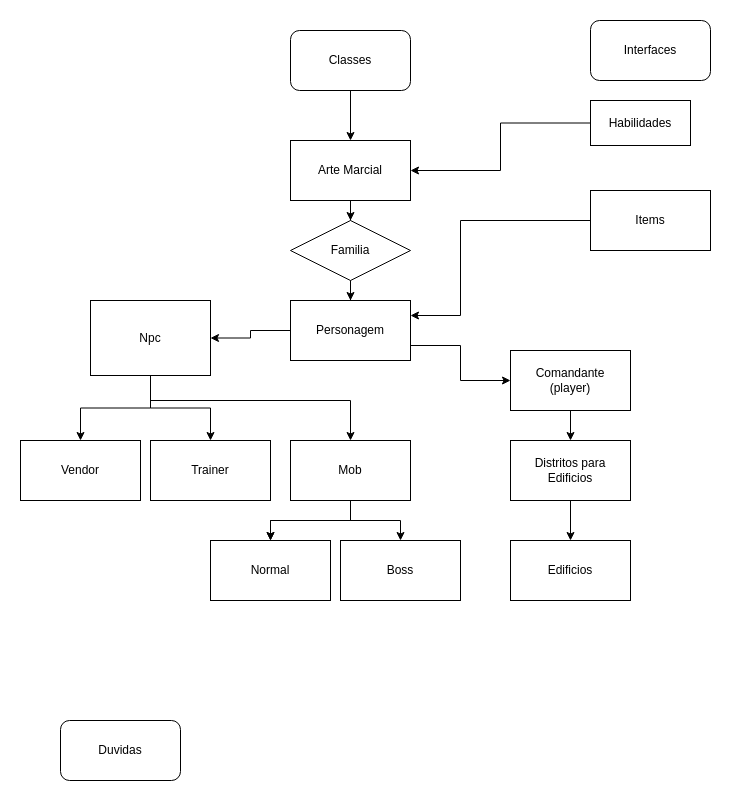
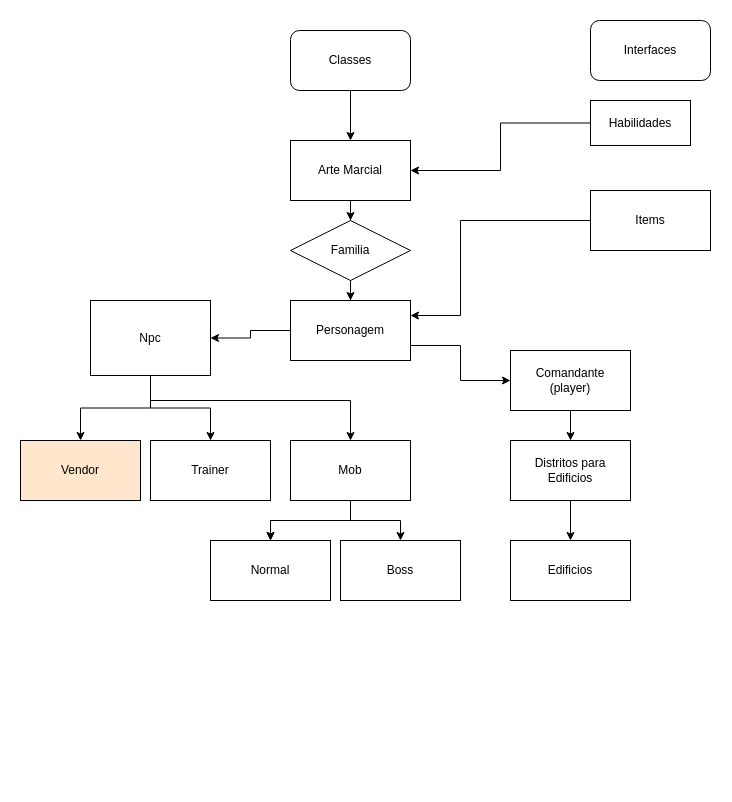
  <mxCell id="0" />
  <mxCell id="1" parent="0" />
  <mxCell id="2" value="" style="edgeStyle=orthogonalEdgeStyle;rounded=0;orthogonalLoop=1;jettySize=auto;html=1;" parent="1" source="3" target="5" edge="1"><mxGeometry relative="1" as="geometry" /></mxCell>
  <mxCell id="3" value="Arte Marcial" style="rounded=0;whiteSpace=wrap;html=1;" parent="1" vertex="1"><mxGeometry x="290" y="140" width="120" height="60" as="geometry" /></mxCell>
  <mxCell id="4" value="" style="edgeStyle=orthogonalEdgeStyle;rounded=0;orthogonalLoop=1;jettySize=auto;html=1;" parent="1" source="5" target="8" edge="1"><mxGeometry relative="1" as="geometry" /></mxCell>
  <mxCell id="5" value="Familia" style="rhombus;whiteSpace=wrap;html=1;" parent="1" vertex="1"><mxGeometry x="290" y="220" width="120" height="60" as="geometry" /></mxCell>
  <mxCell id="6" value="" style="edgeStyle=orthogonalEdgeStyle;rounded=0;orthogonalLoop=1;jettySize=auto;html=1;" parent="1" source="8" target="12" edge="1"><mxGeometry relative="1" as="geometry" /></mxCell>
  <mxCell id="7" value="" style="edgeStyle=orthogonalEdgeStyle;rounded=0;orthogonalLoop=1;jettySize=auto;html=1;exitX=1;exitY=0.75;exitDx=0;exitDy=0;entryX=0;entryY=0.5;entryDx=0;entryDy=0;" parent="1" source="8" target="14" edge="1"><mxGeometry relative="1" as="geometry" /></mxCell>
  <mxCell id="8" value="Personagem" style="rounded=0;whiteSpace=wrap;html=1;" parent="1" vertex="1"><mxGeometry x="290" y="300" width="120" height="60" as="geometry" /></mxCell>
  <mxCell id="9" value="" style="edgeStyle=orthogonalEdgeStyle;rounded=0;orthogonalLoop=1;jettySize=auto;html=1;" parent="1" source="12" target="15" edge="1"><mxGeometry relative="1" as="geometry" /></mxCell>
  <mxCell id="10" style="edgeStyle=orthogonalEdgeStyle;rounded=0;orthogonalLoop=1;jettySize=auto;html=1;entryX=0.5;entryY=0;entryDx=0;entryDy=0;" parent="1" source="12" target="16" edge="1"><mxGeometry relative="1" as="geometry" /></mxCell>
  <mxCell id="11" style="edgeStyle=orthogonalEdgeStyle;rounded=0;orthogonalLoop=1;jettySize=auto;html=1;" parent="1" source="12" target="19" edge="1"><mxGeometry relative="1" as="geometry"><Array as="points"><mxPoint x="150" y="400" /><mxPoint x="350" y="400" /></Array></mxGeometry></mxCell>
  <mxCell id="12" value="Npc" style="rounded=0;whiteSpace=wrap;html=1;" parent="1" vertex="1"><mxGeometry x="90" y="300" width="120" height="75" as="geometry" /></mxCell>
  <mxCell id="13" value="" style="edgeStyle=orthogonalEdgeStyle;rounded=0;orthogonalLoop=1;jettySize=auto;html=1;" edge="1" parent="1" source="14" target="27"><mxGeometry relative="1" as="geometry" /></mxCell>
  <mxCell id="14" value="Comandante&lt;br&gt;(player)" style="rounded=0;whiteSpace=wrap;html=1;" parent="1" vertex="1"><mxGeometry x="510" y="350" width="120" height="60" as="geometry" /></mxCell>
- <mxCell id="15" value="Vendor" style="rounded=0;whiteSpace=wrap;html=1;" parent="1" vertex="1"><mxGeometry x="20" y="440" width="120" height="60" as="geometry" /></mxCell>
+ <mxCell id="15" value="Vendor" style="rounded=0;whiteSpace=wrap;html=1;fillColor=#ffe6cc;" parent="1" vertex="1"><mxGeometry x="20" y="440" width="120" height="60" as="geometry" /></mxCell>
  <mxCell id="16" value="Trainer" style="rounded=0;whiteSpace=wrap;html=1;" parent="1" vertex="1"><mxGeometry x="150" y="440" width="120" height="60" as="geometry" /></mxCell>
  <mxCell id="17" value="" style="edgeStyle=orthogonalEdgeStyle;rounded=0;orthogonalLoop=1;jettySize=auto;html=1;" parent="1" source="19" target="21" edge="1"><mxGeometry relative="1" as="geometry" /></mxCell>
  <mxCell id="18" value="" style="edgeStyle=orthogonalEdgeStyle;rounded=0;orthogonalLoop=1;jettySize=auto;html=1;" parent="1" source="19" target="21" edge="1"><mxGeometry relative="1" as="geometry" /></mxCell>
  <mxCell id="19" value="Mob" style="rounded=0;whiteSpace=wrap;html=1;" parent="1" vertex="1"><mxGeometry x="290" y="440" width="120" height="60" as="geometry" /></mxCell>
  <mxCell id="20" value="" style="edgeStyle=orthogonalEdgeStyle;rounded=0;orthogonalLoop=1;jettySize=auto;html=1;exitX=0.5;exitY=1;exitDx=0;exitDy=0;entryX=0.5;entryY=0;entryDx=0;entryDy=0;" parent="1" source="19" target="22" edge="1"><mxGeometry relative="1" as="geometry"><Array as="points"><mxPoint x="350" y="520" /><mxPoint x="400" y="520" /></Array></mxGeometry></mxCell>
  <mxCell id="21" value="Normal" style="rounded=0;whiteSpace=wrap;html=1;" parent="1" vertex="1"><mxGeometry x="210" y="540" width="120" height="60" as="geometry" /></mxCell>
  <mxCell id="22" value="Boss" style="rounded=0;whiteSpace=wrap;html=1;" parent="1" vertex="1"><mxGeometry x="340" y="540" width="120" height="60" as="geometry" /></mxCell>
  <mxCell id="23" value="" style="edgeStyle=orthogonalEdgeStyle;rounded=0;orthogonalLoop=1;jettySize=auto;html=1;" parent="1" source="24" target="3" edge="1"><mxGeometry relative="1" as="geometry" /></mxCell>
  <mxCell id="24" value="Classes" style="rounded=1;whiteSpace=wrap;html=1;" parent="1" vertex="1"><mxGeometry x="290" y="30" width="120" height="60" as="geometry" /></mxCell>
- <mxCell id="25" value="Duvidas" style="rounded=1;whiteSpace=wrap;html=1;" parent="1" vertex="1"><mxGeometry x="60" y="720" width="120" height="60" as="geometry" /></mxCell>
  <mxCell id="26" value="" style="edgeStyle=orthogonalEdgeStyle;rounded=0;orthogonalLoop=1;jettySize=auto;html=1;" parent="1" source="27" target="28" edge="1"><mxGeometry relative="1" as="geometry" /></mxCell>
  <mxCell id="27" value="Distritos para Edificios" style="rounded=0;whiteSpace=wrap;html=1;" parent="1" vertex="1"><mxGeometry x="510" y="440" width="120" height="60" as="geometry" /></mxCell>
  <mxCell id="28" value="Edificios" style="rounded=0;whiteSpace=wrap;html=1;" parent="1" vertex="1"><mxGeometry x="510" y="540" width="120" height="60" as="geometry" /></mxCell>
  <mxCell id="29" value="Interfaces" style="rounded=1;whiteSpace=wrap;html=1;" parent="1" vertex="1"><mxGeometry x="590" y="20" width="120" height="60" as="geometry" /></mxCell>
  <mxCell id="30" style="edgeStyle=orthogonalEdgeStyle;rounded=0;orthogonalLoop=1;jettySize=auto;html=1;entryX=1;entryY=0.25;entryDx=0;entryDy=0;" parent="1" source="31" target="8" edge="1"><mxGeometry relative="1" as="geometry"><Array as="points"><mxPoint x="460" y="220" /><mxPoint x="460" y="315" /></Array></mxGeometry></mxCell>
  <mxCell id="31" value="Items" style="rounded=0;whiteSpace=wrap;html=1;" parent="1" vertex="1"><mxGeometry x="590" y="190" width="120" height="60" as="geometry" /></mxCell>
  <mxCell id="32" style="edgeStyle=orthogonalEdgeStyle;rounded=0;orthogonalLoop=1;jettySize=auto;html=1;entryX=1;entryY=0.5;entryDx=0;entryDy=0;" parent="1" source="33" target="3" edge="1"><mxGeometry relative="1" as="geometry" /></mxCell>
  <mxCell id="33" value="Habilidades" style="rounded=0;whiteSpace=wrap;html=1;" parent="1" vertex="1"><mxGeometry x="590" y="100" width="100" height="45" as="geometry" /></mxCell>
